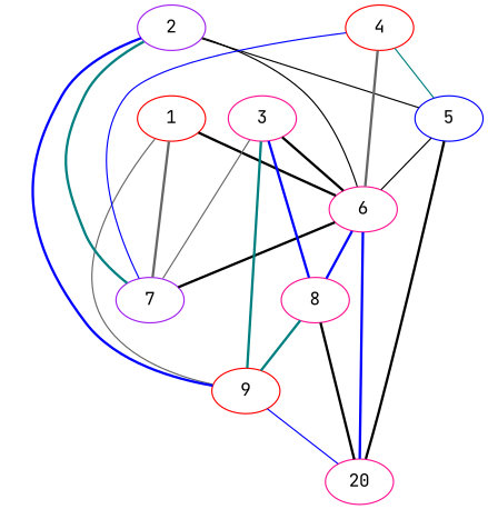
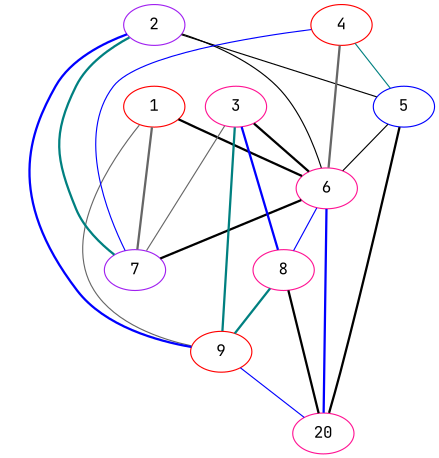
  graph {
    fontname="JetBrains Mono"
    node [color=deeppink fontname="JetBrains Mono"]
    edge [color=black fontname="JetBrains Mono" style=bold]
    n1 [color=red label=1]
    n2 [label=6]
    n3 [color=purple label=7]
    n4 [color=red label=9]
    n5 [label=8]
    n6 [label=20]
    n7 [color=purple label=2]
    n8 [color=blue label=5]
    n9 [label=3]
    n10 [color=red label=4]
    n1 -- n2
    n1 -- n3 [color=gray40]
    n1 -- n4 [color=gray40 style=solid]
    n2 -- n3
-   n2 -- n5 [color=blue]
+   n2 -- n5 [color=blue style=solid]
    n2 -- n6 [color=blue]
    n4 -- n6 [color=blue style=solid]
    n5 -- n4 [color=teal]
    n5 -- n6
    n7 -- n2 [style=solid]
    n7 -- n3 [color=teal]
    n7 -- n4 [color=blue]
    n7 -- n8 [style=solid]
    n8 -- n2 [style=solid]
    n8 -- n6
    n9 -- n2
    n9 -- n3 [color=gray40 style=solid]
    n9 -- n4 [color=teal]
    n9 -- n5 [color=blue]
    n10 -- n2 [color=gray40]
    n10 -- n3 [color=blue style=solid]
    n10 -- n8 [color=teal style=solid]
  }
